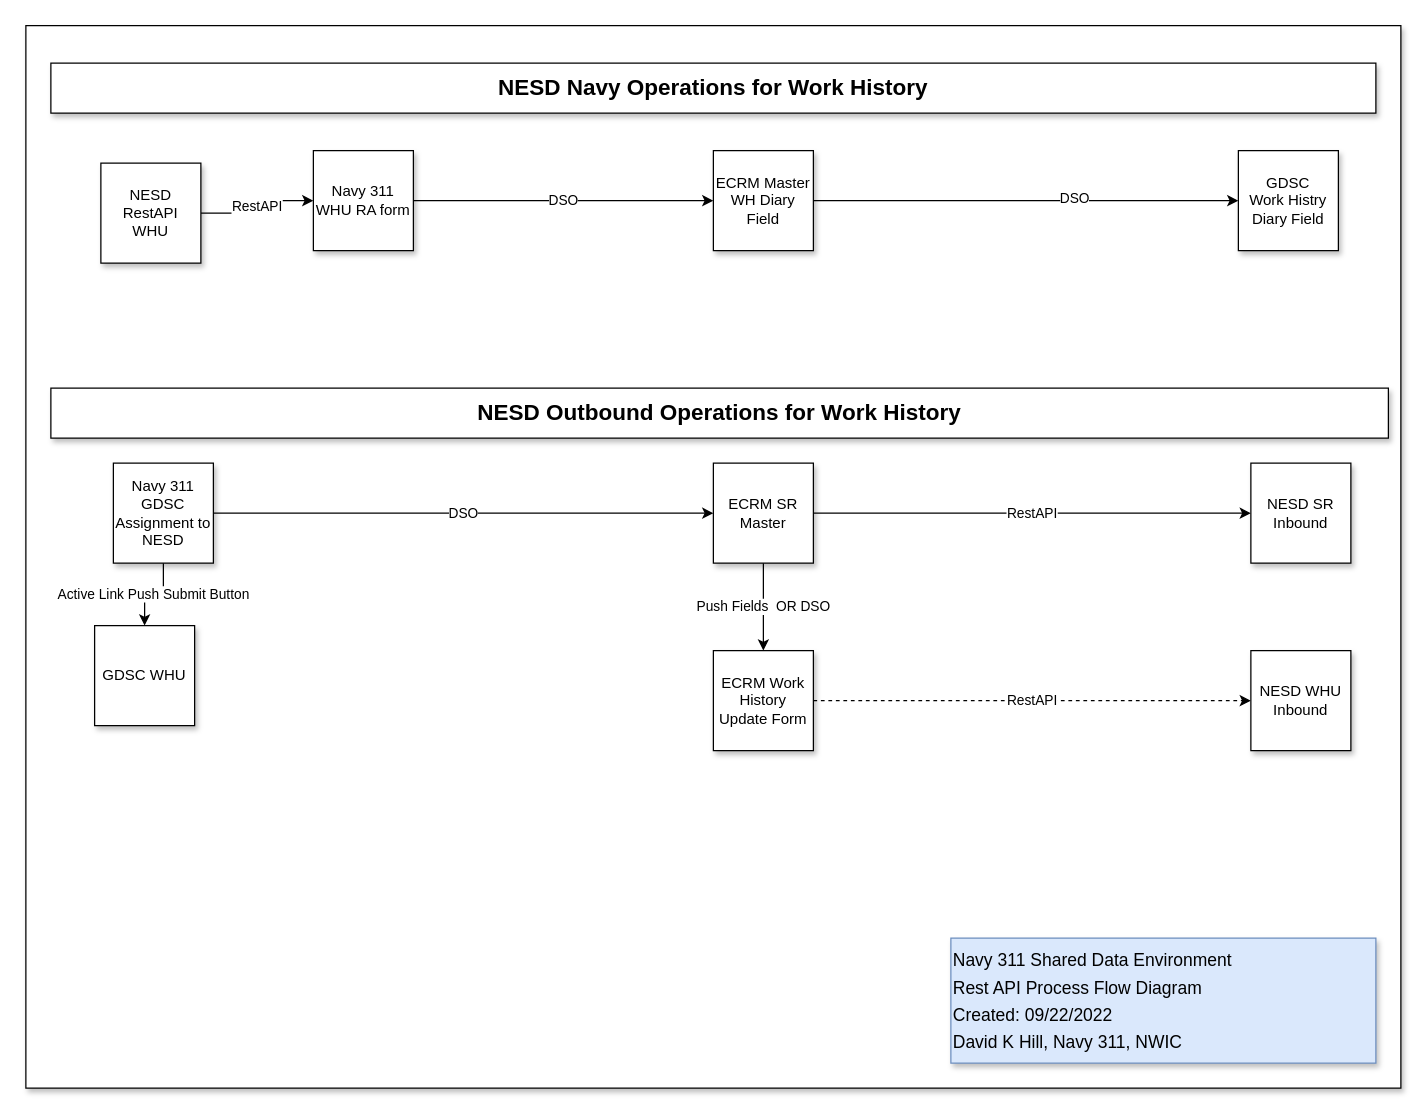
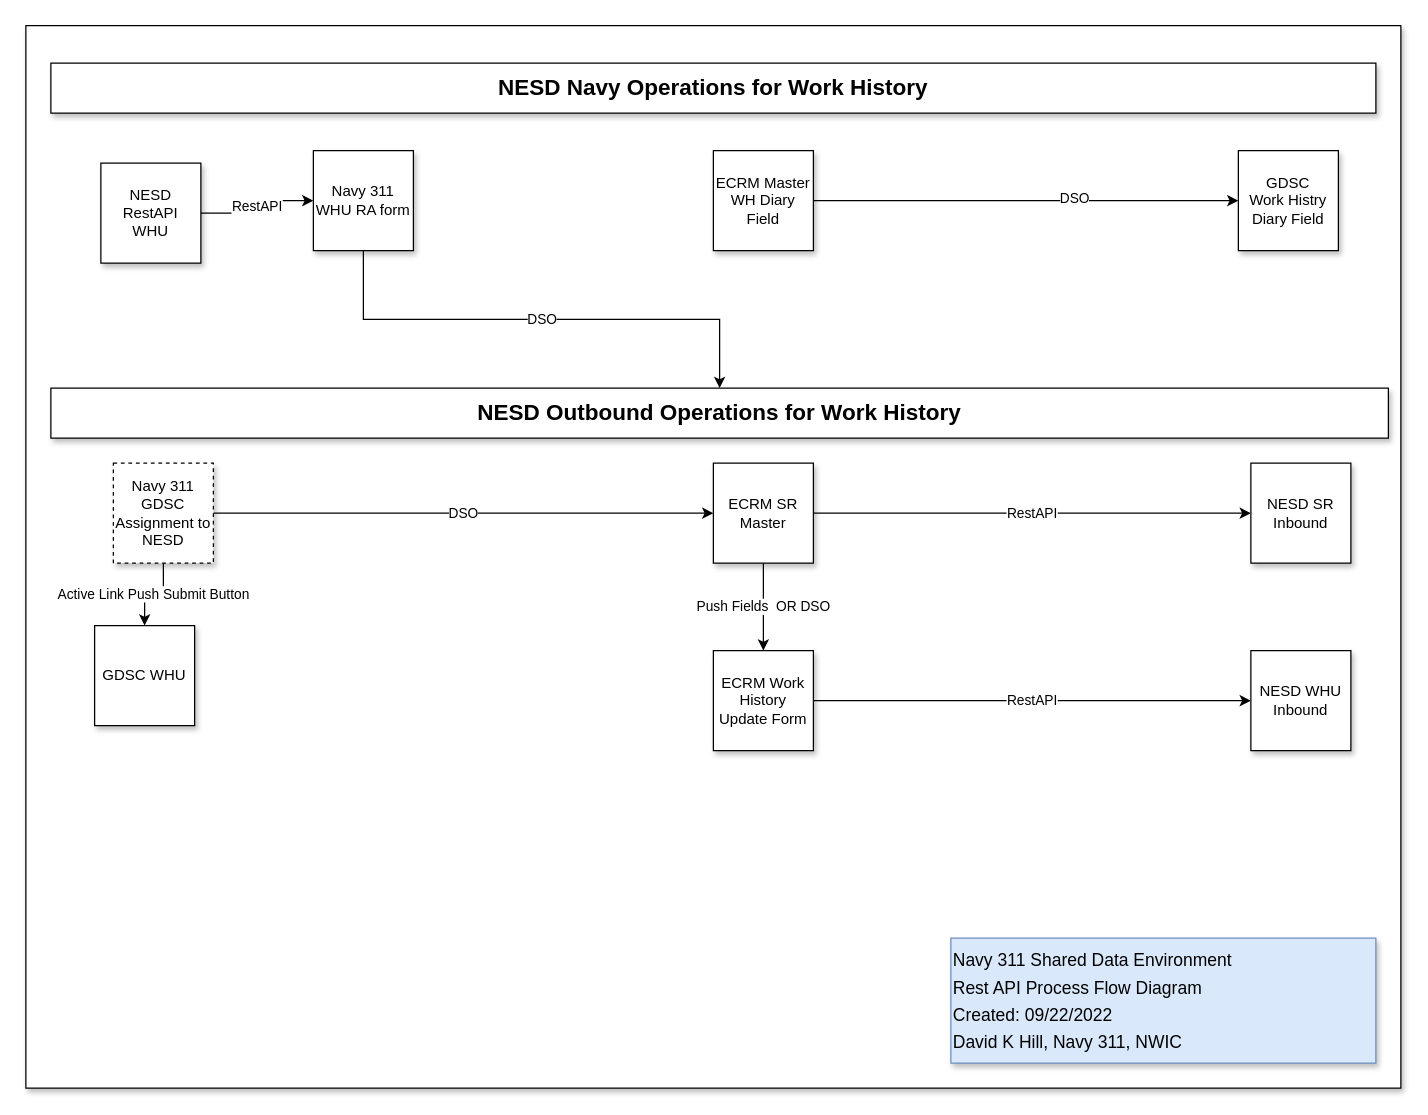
  <mxCell id="0" />
  <mxCell id="1" parent="0" />
  <mxCell id="2" value="" style="rounded=0;whiteSpace=wrap;html=1;shadow=1;fontSize=14;labelBackgroundColor=#CCCCFF;" vertex="1" parent="1"><mxGeometry width="1100" height="850" as="geometry" x="20" y="20" /></mxCell>
  <mxCell id="3" value="&lt;b&gt;&lt;font style=&quot;font-size: 18px;&quot;&gt;NESD Navy Operations for Work History&lt;/font&gt;&lt;/b&gt;" style="rounded=0;whiteSpace=wrap;html=1;shadow=1;" parent="1" vertex="1"><mxGeometry x="40" y="50" width="1060" height="40" as="geometry" /></mxCell>
  <mxCell id="4" value="RestAPI" style="edgeStyle=orthogonalEdgeStyle;rounded=0;orthogonalLoop=1;jettySize=auto;html=1;" edge="1" parent="1" source="5" target="7"><mxGeometry relative="1" as="geometry" /></mxCell>
  <mxCell id="5" value="NESD RestAPI&lt;br&gt;WHU" style="whiteSpace=wrap;html=1;aspect=fixed;shadow=1;" vertex="1" parent="1"><mxGeometry x="80" y="130" width="80" height="80" as="geometry" /></mxCell>
- <mxCell id="6" value="DSO" style="edgeStyle=orthogonalEdgeStyle;rounded=0;orthogonalLoop=1;jettySize=auto;html=1;" edge="1" parent="1" source="7" target="10"><mxGeometry relative="1" as="geometry" /></mxCell>
+ <mxCell id="6" value="DSO" style="edgeStyle=orthogonalEdgeStyle;rounded=0;orthogonalLoop=1;jettySize=auto;html=1;" edge="1" parent="1" source="7" target="11"><mxGeometry relative="1" as="geometry" /></mxCell>
  <mxCell id="7" value="Navy 311&lt;br&gt;WHU RA form" style="whiteSpace=wrap;html=1;aspect=fixed;shadow=1;" vertex="1" parent="1"><mxGeometry x="250" y="120" width="80" height="80" as="geometry" /></mxCell>
  <mxCell id="8" style="edgeStyle=orthogonalEdgeStyle;rounded=0;orthogonalLoop=1;jettySize=auto;html=1;" edge="1" parent="1" source="10" target="15"><mxGeometry relative="1" as="geometry" /></mxCell>
  <mxCell id="9" value="DSO" style="edgeLabel;html=1;align=center;verticalAlign=middle;resizable=0;points=[];" vertex="1" connectable="0" parent="8"><mxGeometry x="0.224" y="3" relative="1" as="geometry"><mxPoint as="offset" /></mxGeometry></mxCell>
  <mxCell id="10" value="ECRM Master WH Diary&lt;br&gt;Field" style="whiteSpace=wrap;html=1;aspect=fixed;shadow=1;" vertex="1" parent="1"><mxGeometry x="570" y="120" width="80" height="80" as="geometry" /></mxCell>
  <mxCell id="11" value="&lt;font style=&quot;font-size: 18px;&quot;&gt;&lt;b style=&quot;&quot;&gt;NESD Outbound Operations for Work History&lt;/b&gt;&lt;/font&gt;" style="rounded=0;whiteSpace=wrap;html=1;shadow=1;" vertex="1" parent="1"><mxGeometry x="40" y="310" width="1070" height="40" as="geometry" /></mxCell>
  <mxCell id="12" value="DSO" style="edgeStyle=orthogonalEdgeStyle;rounded=0;orthogonalLoop=1;jettySize=auto;html=1;" edge="1" parent="1" source="14" target="18"><mxGeometry relative="1" as="geometry" /></mxCell>
  <mxCell id="13" value="Active Link Push Submit Button" style="edgeStyle=orthogonalEdgeStyle;rounded=0;orthogonalLoop=1;jettySize=auto;html=1;" edge="1" parent="1" source="14" target="23"><mxGeometry relative="1" as="geometry" /></mxCell>
- <mxCell id="14" value="Navy 311&lt;br&gt;GDSC&lt;br&gt;Assignment to NESD" style="whiteSpace=wrap;html=1;aspect=fixed;shadow=1;" vertex="1" parent="1"><mxGeometry x="90" y="370" width="80" height="80" as="geometry" /></mxCell>
+ <mxCell id="14" value="Navy 311&lt;br&gt;GDSC&lt;br&gt;Assignment to NESD" style="whiteSpace=wrap;html=1;aspect=fixed;shadow=1;dashed=1;" vertex="1" parent="1"><mxGeometry x="90" y="370" width="80" height="80" as="geometry" /></mxCell>
  <mxCell id="15" value="GDSC&lt;br&gt;Work Histry&lt;br&gt;Diary Field" style="whiteSpace=wrap;html=1;aspect=fixed;shadow=1;" vertex="1" parent="1"><mxGeometry x="990" y="120" width="80" height="80" as="geometry" /></mxCell>
  <mxCell id="16" value="RestAPI" style="edgeStyle=orthogonalEdgeStyle;rounded=0;orthogonalLoop=1;jettySize=auto;html=1;entryX=0;entryY=0.5;entryDx=0;entryDy=0;" edge="1" parent="1" source="18" target="19"><mxGeometry relative="1" as="geometry"><mxPoint x="610" y="460" as="targetPoint" /></mxGeometry></mxCell>
  <mxCell id="17" value="Push Fields&amp;nbsp; OR DSO" style="edgeStyle=orthogonalEdgeStyle;rounded=0;orthogonalLoop=1;jettySize=auto;html=1;entryX=0.5;entryY=0;entryDx=0;entryDy=0;" edge="1" parent="1" source="18" target="21"><mxGeometry relative="1" as="geometry" /></mxCell>
  <mxCell id="18" value="ECRM SR Master" style="whiteSpace=wrap;html=1;aspect=fixed;shadow=1;" vertex="1" parent="1"><mxGeometry x="570" y="370" width="80" height="80" as="geometry" /></mxCell>
  <mxCell id="19" value="NESD SR Inbound" style="whiteSpace=wrap;html=1;aspect=fixed;shadow=1;" vertex="1" parent="1"><mxGeometry x="1000" y="370" width="80" height="80" as="geometry" /></mxCell>
- <mxCell id="20" value="RestAPI" style="edgeStyle=orthogonalEdgeStyle;rounded=0;orthogonalLoop=1;jettySize=auto;html=1;dashed=1;" edge="1" parent="1" source="21" target="22"><mxGeometry relative="1" as="geometry" /></mxCell>
+ <mxCell id="20" value="RestAPI" style="edgeStyle=orthogonalEdgeStyle;rounded=0;orthogonalLoop=1;jettySize=auto;html=1;" edge="1" parent="1" source="21" target="22"><mxGeometry relative="1" as="geometry" /></mxCell>
  <mxCell id="21" value="ECRM Work History Update Form" style="whiteSpace=wrap;html=1;aspect=fixed;shadow=1;" vertex="1" parent="1"><mxGeometry x="570" y="520" width="80" height="80" as="geometry" /></mxCell>
  <mxCell id="22" value="NESD WHU Inbound" style="whiteSpace=wrap;html=1;aspect=fixed;shadow=1;" vertex="1" parent="1"><mxGeometry x="1000" y="520" width="80" height="80" as="geometry" /></mxCell>
  <mxCell id="23" value="GDSC WHU" style="whiteSpace=wrap;html=1;aspect=fixed;shadow=1;" vertex="1" parent="1"><mxGeometry x="75" y="500" width="80" height="80" as="geometry" /></mxCell>
  <mxCell id="24" value="&lt;font style=&quot;font-size: 14px;&quot;&gt;Navy 311 Shared Data Environment&lt;br&gt;Rest API Process Flow Diagram&lt;br&gt;Created: 09/22/2022&lt;br&gt;David K Hill, Navy 311, NWIC&lt;/font&gt;" style="rounded=0;whiteSpace=wrap;html=1;fontSize=18;fillColor=#dae8fc;strokeColor=#6c8ebf;shadow=1;align=left;" vertex="1" parent="1"><mxGeometry x="760" y="750" width="340" height="100" as="geometry" /></mxCell>
